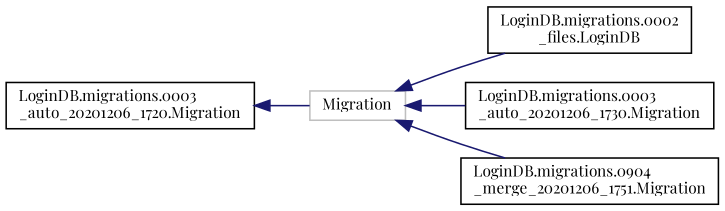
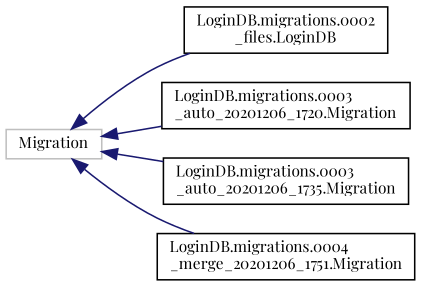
  digraph {
    fontname="Playfair Display"
    rankdir=LR
    node [color=black fillcolor=white fontname="Playfair Display" fontsize=10 shape=record style=filled]
    edge [color=midnightblue dir=back fontname="Playfair Display" fontsize=10 labelfontname=Helvetica labelfontsize=10 style=solid]
    n1 [color=grey75 height=0.2 label=Migration width=0.4]
    n2 [height=0.2 label="LoginDB.migrations.0002\l_files.LoginDB" width=0.4]
    n3 [height=0.2 label="LoginDB.migrations.0003\l_auto_20201206_1720.Migration" width=0.4]
-   n4 [height=0.2 label="LoginDB.migrations.0003\l_auto_20201206_1730.Migration" width=0.4]
-   n5 [height=0.2 label="LoginDB.migrations.0904\l_merge_20201206_1751.Migration" width=0.4]
+   n4 [height=0.2 label="LoginDB.migrations.0003\l_auto_20201206_1735.Migration" width=0.4]
+   n5 [height=0.2 label="LoginDB.migrations.0004\l_merge_20201206_1751.Migration" width=0.4]
    n1 -> n2
-   n3 -> n1
+   n1 -> n3
    n1 -> n4
    n1 -> n5
  }
